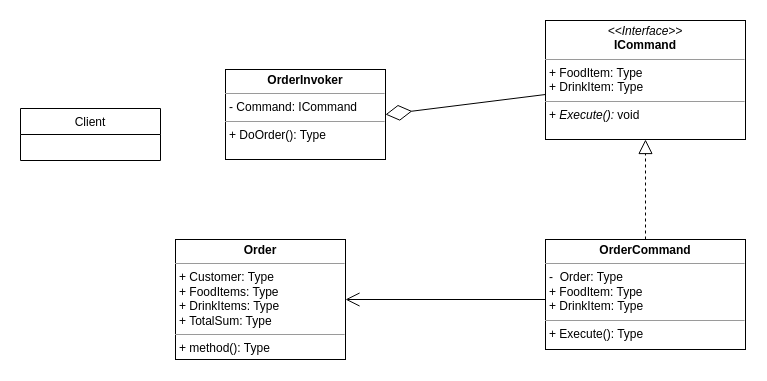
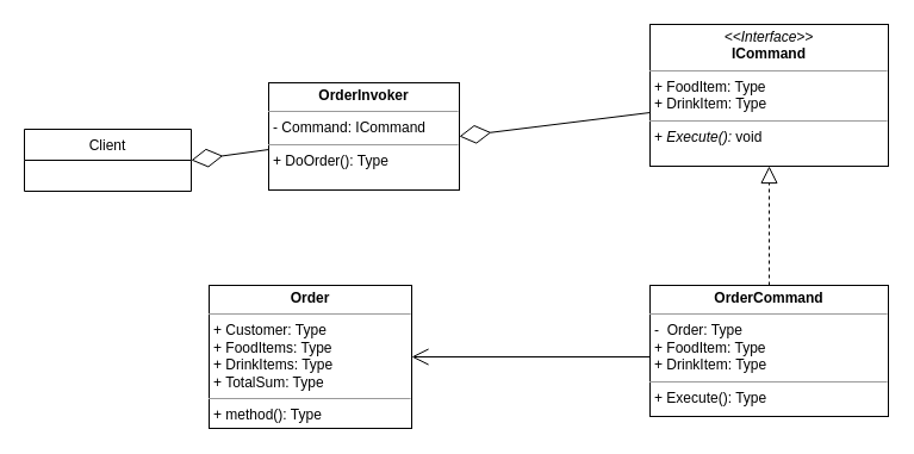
  <mxCell id="0" />
  <mxCell id="1" parent="0" />
  <mxCell id="2" value="&lt;p style=&quot;margin: 0px ; margin-top: 4px ; text-align: center&quot;&gt;&lt;i&gt;&amp;lt;&amp;lt;Interface&amp;gt;&amp;gt;&lt;/i&gt;&lt;br&gt;&lt;b&gt;ICommand&lt;/b&gt;&lt;/p&gt;&lt;hr size=&quot;1&quot;&gt;&lt;p style=&quot;margin: 0px ; margin-left: 4px&quot;&gt;+ FoodItem: Type&lt;br&gt;+ DrinkItem: Type&lt;/p&gt;&lt;hr size=&quot;1&quot;&gt;&lt;p style=&quot;margin: 0px ; margin-left: 4px&quot;&gt;+ &lt;i&gt;Execute():&lt;/i&gt; void&lt;br&gt;&lt;/p&gt;" style="verticalAlign=top;align=left;overflow=fill;fontSize=12;fontFamily=Helvetica;html=1;" vertex="1" parent="1"><mxGeometry x="545" y="20" width="200" height="119" as="geometry" /></mxCell>
  <mxCell id="3" value="&lt;p style=&quot;margin: 0px ; margin-top: 4px ; text-align: center&quot;&gt;&lt;b&gt;OrderCommand&lt;/b&gt;&lt;/p&gt;&lt;hr size=&quot;1&quot;&gt;&lt;p style=&quot;margin: 0px ; margin-left: 4px&quot;&gt;-&amp;nbsp; Order: Type&lt;/p&gt;&lt;p style=&quot;margin: 0px ; margin-left: 4px&quot;&gt;+ FoodItem: Type&lt;br&gt;+ DrinkItem: Type&lt;br&gt;&lt;/p&gt;&lt;hr size=&quot;1&quot;&gt;&lt;p style=&quot;margin: 0px ; margin-left: 4px&quot;&gt;+ Execute(): Type&lt;/p&gt;" style="verticalAlign=top;align=left;overflow=fill;fontSize=12;fontFamily=Helvetica;html=1;" vertex="1" parent="1"><mxGeometry x="545" y="239" width="200" height="110" as="geometry" /></mxCell>
  <mxCell id="4" value="" style="endArrow=block;dashed=1;endFill=0;endSize=12;html=1;entryX=0.5;entryY=1;entryDx=0;entryDy=0;exitX=0.5;exitY=0;exitDx=0;exitDy=0;" edge="1" parent="1" source="3" target="2"><mxGeometry width="160" relative="1" as="geometry"><mxPoint x="600" y="289" as="sourcePoint" /><mxPoint x="475" y="279" as="targetPoint" /></mxGeometry></mxCell>
  <mxCell id="5" value="&lt;p style=&quot;margin: 0px ; margin-top: 4px ; text-align: center&quot;&gt;&lt;b&gt;Order&lt;/b&gt;&lt;/p&gt;&lt;hr size=&quot;1&quot;&gt;&lt;p style=&quot;margin: 0px ; margin-left: 4px&quot;&gt;+ Customer: Type&lt;/p&gt;&lt;p style=&quot;margin: 0px 0px 0px 4px&quot;&gt;+ FoodItems: Type&lt;/p&gt;&lt;p style=&quot;margin: 0px 0px 0px 4px&quot;&gt;+ DrinkItems: Type&lt;/p&gt;&lt;p style=&quot;margin: 0px 0px 0px 4px&quot;&gt;+ TotalSum: Type&lt;/p&gt;&lt;hr size=&quot;1&quot;&gt;&lt;p style=&quot;margin: 0px ; margin-left: 4px&quot;&gt;+ method(): Type&lt;/p&gt;" style="verticalAlign=top;align=left;overflow=fill;fontSize=12;fontFamily=Helvetica;html=1;" vertex="1" parent="1"><mxGeometry x="175" y="239" width="170" height="120" as="geometry" /></mxCell>
  <mxCell id="6" value="" style="endArrow=open;endFill=1;endSize=12;html=1;entryX=1;entryY=0.5;entryDx=0;entryDy=0;" edge="1" parent="1" target="5"><mxGeometry width="160" relative="1" as="geometry"><mxPoint x="545" y="299" as="sourcePoint" /><mxPoint x="385" y="294" as="targetPoint" /></mxGeometry></mxCell>
  <mxCell id="7" value="&lt;p style=&quot;margin: 0px ; margin-top: 4px ; text-align: center&quot;&gt;&lt;b&gt;OrderInvoker&lt;/b&gt;&lt;/p&gt;&lt;hr size=&quot;1&quot;&gt;&lt;p style=&quot;margin: 0px ; margin-left: 4px&quot;&gt;- Command: ICommand&lt;/p&gt;&lt;hr size=&quot;1&quot;&gt;&lt;p style=&quot;margin: 0px ; margin-left: 4px&quot;&gt;+ DoOrder(): Type&lt;/p&gt;" style="verticalAlign=top;align=left;overflow=fill;fontSize=12;fontFamily=Helvetica;html=1;" vertex="1" parent="1"><mxGeometry x="225" y="69" width="160" height="90" as="geometry" /></mxCell>
  <mxCell id="8" value="" style="endArrow=diamondThin;endFill=0;endSize=24;html=1;entryX=1;entryY=0.5;entryDx=0;entryDy=0;" edge="1" parent="1" target="7"><mxGeometry width="160" relative="1" as="geometry"><mxPoint x="545" y="94" as="sourcePoint" /><mxPoint x="385" y="103" as="targetPoint" /></mxGeometry></mxCell>
+ <mxCell id="9" value="" style="endArrow=diamondThin;endFill=0;endSize=24;html=1;entryX=1;entryY=0.5;entryDx=0;entryDy=0;" edge="1" parent="1" source="7" target="10"><mxGeometry width="160" relative="1" as="geometry"><mxPoint x="203.48" y="179" as="sourcePoint" /><mxPoint x="55" y="179.01" as="targetPoint" /></mxGeometry></mxCell>
  <mxCell id="10" value="Client" style="swimlane;fontStyle=0;childLayout=stackLayout;horizontal=1;startSize=26;fillColor=none;horizontalStack=0;resizeParent=1;resizeParentMax=0;resizeLast=0;collapsible=1;marginBottom=0;" vertex="1" parent="1"><mxGeometry x="20" y="108" width="140" height="52" as="geometry" /></mxCell>
